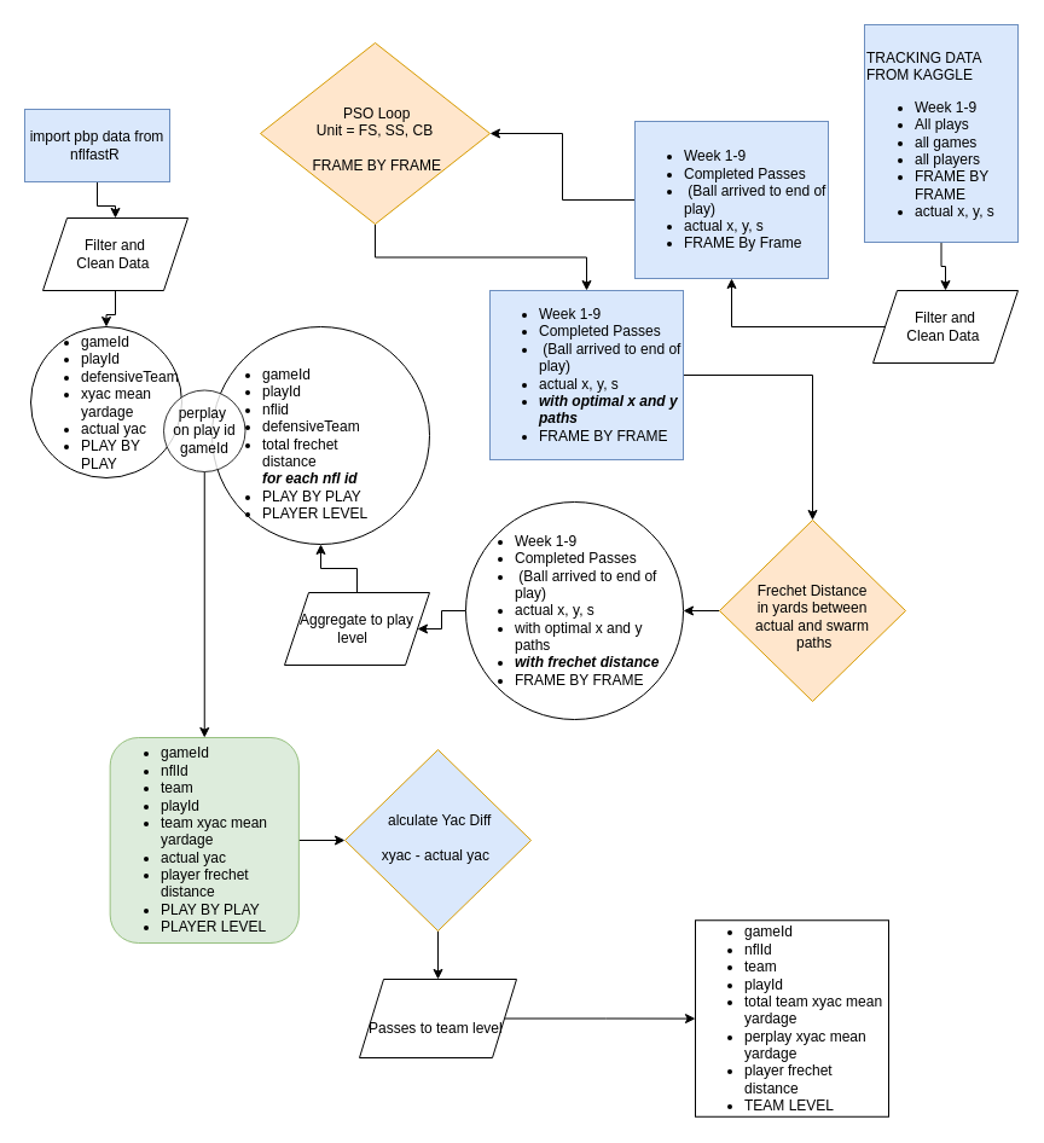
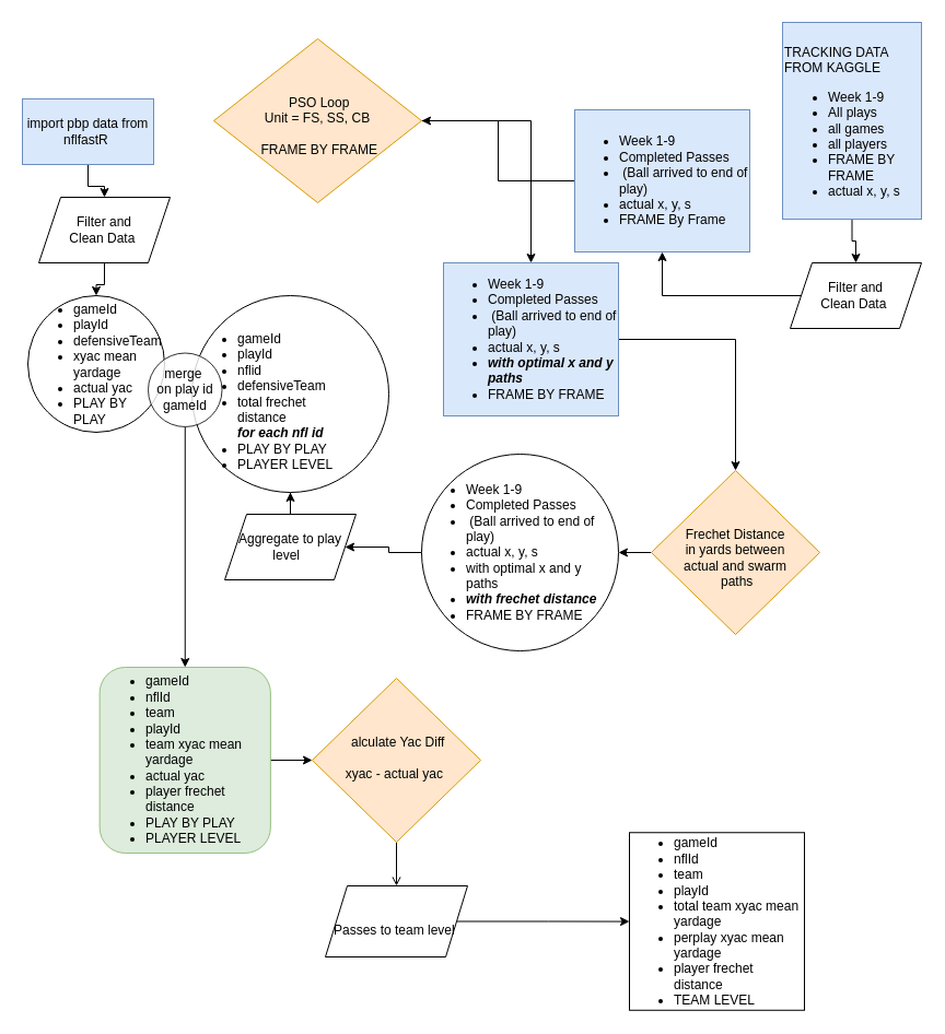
  <mxCell id="0" />
  <mxCell id="1" parent="0" />
  <mxCell id="2" value="" style="edgeStyle=orthogonalEdgeStyle;rounded=0;orthogonalLoop=1;jettySize=auto;html=1;" edge="1" parent="1" source="3" target="13"><mxGeometry relative="1" as="geometry" /></mxCell>
- <mxCell id="3" value="&lt;br&gt;&amp;nbsp;PSO Loop&lt;br&gt;Unit = FS, SS, CB&lt;br&gt;&lt;br&gt;&amp;nbsp;FRAME BY FRAME" style="rhombus;whiteSpace=wrap;html=1;shadow=0;fontFamily=Helvetica;fontSize=12;align=center;strokeWidth=1;spacing=6;spacingTop=-4;fillColor=#ffe6cc;strokeColor=#d79b00;" parent="1" vertex="1"><mxGeometry x="215" y="35" width="190" height="150" as="geometry" /></mxCell>
+ <mxCell id="3" value="&lt;br&gt;&amp;nbsp;PSO Loop&lt;br&gt;Unit = FS, SS, CB&lt;br&gt;&lt;br&gt;&amp;nbsp;FRAME BY FRAME" style="rhombus;whiteSpace=wrap;html=1;shadow=0;fontFamily=Helvetica;fontSize=12;align=center;strokeWidth=1;spacing=6;spacingTop=-4;fillColor=#ffe6cc;strokeColor=#d79b00;" parent="1" vertex="1"><mxGeometry x="195" y="35" width="190" height="150" as="geometry" /></mxCell>
  <mxCell id="4" value="" style="edgeStyle=orthogonalEdgeStyle;rounded=0;orthogonalLoop=1;jettySize=auto;html=1;" edge="1" parent="1" source="5" target="15"><mxGeometry relative="1" as="geometry" /></mxCell>
  <mxCell id="5" value="&lt;br&gt;Frechet Distance &lt;br&gt;in yards between &lt;br&gt;actual and swarm&lt;br&gt;&amp;nbsp;paths" style="rhombus;whiteSpace=wrap;html=1;shadow=0;fontFamily=Helvetica;fontSize=12;align=center;strokeWidth=1;spacing=6;spacingTop=-4;fillColor=#ffe6cc;strokeColor=#d79b00;" parent="1" vertex="1"><mxGeometry x="595" y="430" width="154" height="150" as="geometry" /></mxCell>
  <mxCell id="6" value="" style="edgeStyle=orthogonalEdgeStyle;rounded=0;orthogonalLoop=1;jettySize=auto;html=1;" edge="1" parent="1" source="7" target="9"><mxGeometry relative="1" as="geometry" /></mxCell>
  <mxCell id="7" value="&lt;br&gt;TRACKING DATA FROM KAGGLE&lt;br&gt;&lt;ul&gt;&lt;li style=&quot;&quot;&gt;Week 1-9&amp;nbsp;&lt;/li&gt;&lt;li style=&quot;&quot;&gt;All plays&amp;nbsp;&lt;/li&gt;&lt;li style=&quot;&quot;&gt;all games&amp;nbsp;&lt;/li&gt;&lt;li style=&quot;&quot;&gt;all players&lt;/li&gt;&lt;li style=&quot;&quot;&gt;FRAME BY FRAME&lt;/li&gt;&lt;li style=&quot;&quot;&gt;actual x, y, s&lt;/li&gt;&lt;/ul&gt;" style="rounded=0;whiteSpace=wrap;html=1;fillColor=#dae8fc;strokeColor=#6c8ebf;align=left;" vertex="1" parent="1"><mxGeometry x="715" y="20" width="127" height="180" as="geometry" /></mxCell>
  <mxCell id="8" value="" style="edgeStyle=orthogonalEdgeStyle;rounded=0;orthogonalLoop=1;jettySize=auto;html=1;" edge="1" parent="1" source="9" target="11"><mxGeometry relative="1" as="geometry" /></mxCell>
  <mxCell id="9" value="Filter and &lt;br&gt;Clean Data&amp;nbsp;" style="shape=parallelogram;perimeter=parallelogramPerimeter;whiteSpace=wrap;html=1;fixedSize=1;rounded=0;" vertex="1" parent="1"><mxGeometry x="722" y="240" width="120" height="60" as="geometry" /></mxCell>
  <mxCell id="10" value="" style="edgeStyle=orthogonalEdgeStyle;rounded=0;orthogonalLoop=1;jettySize=auto;html=1;" edge="1" parent="1" source="11" target="3"><mxGeometry relative="1" as="geometry" /></mxCell>
  <mxCell id="11" value="&lt;ul style=&quot;border-color: var(--border-color);&quot;&gt;&lt;li style=&quot;border-color: var(--border-color); text-align: left;&quot;&gt;Week 1-9&lt;/li&gt;&lt;li style=&quot;border-color: var(--border-color); text-align: left;&quot;&gt;Completed Passes&lt;/li&gt;&lt;li style=&quot;border-color: var(--border-color); text-align: left;&quot;&gt;&amp;nbsp;(Ball arrived to end of play)&lt;/li&gt;&lt;li style=&quot;border-color: var(--border-color); text-align: left;&quot;&gt;actual x, y, s&lt;/li&gt;&lt;li style=&quot;border-color: var(--border-color); text-align: left;&quot;&gt;FRAME By Frame&lt;/li&gt;&lt;/ul&gt;" style="rounded=0;whiteSpace=wrap;html=1;fillColor=#dae8fc;strokeColor=#6c8ebf;" vertex="1" parent="1"><mxGeometry x="525" y="100" width="160" height="130" as="geometry" /></mxCell>
  <mxCell id="12" value="" style="edgeStyle=orthogonalEdgeStyle;rounded=0;orthogonalLoop=1;jettySize=auto;html=1;" edge="1" parent="1" source="13" target="5"><mxGeometry relative="1" as="geometry" /></mxCell>
  <mxCell id="13" value="&lt;ul style=&quot;border-color: var(--border-color);&quot;&gt;&lt;li style=&quot;border-color: var(--border-color); text-align: left;&quot;&gt;Week 1-9&lt;/li&gt;&lt;li style=&quot;border-color: var(--border-color); text-align: left;&quot;&gt;Completed Passes&lt;/li&gt;&lt;li style=&quot;border-color: var(--border-color); text-align: left;&quot;&gt;&amp;nbsp;(Ball arrived to end of play)&lt;/li&gt;&lt;li style=&quot;border-color: var(--border-color); text-align: left;&quot;&gt;actual x, y, s&lt;/li&gt;&lt;li style=&quot;border-color: var(--border-color); text-align: left;&quot;&gt;&lt;b style=&quot;border-color: var(--border-color); background-color: initial;&quot;&gt;&lt;i style=&quot;border-color: var(--border-color);&quot;&gt;with optimal x and y paths&lt;/i&gt;&lt;/b&gt;&lt;/li&gt;&lt;li style=&quot;border-color: var(--border-color); text-align: left;&quot;&gt;FRAME BY FRAME&lt;/li&gt;&lt;/ul&gt;" style="rounded=0;whiteSpace=wrap;html=1;fillColor=#dae8fc;strokeColor=#6c8ebf;" vertex="1" parent="1"><mxGeometry x="405" y="240" width="160" height="140" as="geometry" /></mxCell>
  <mxCell id="14" value="" style="edgeStyle=orthogonalEdgeStyle;rounded=0;orthogonalLoop=1;jettySize=auto;html=1;" edge="1" parent="1" source="15" target="22"><mxGeometry relative="1" as="geometry" /></mxCell>
  <mxCell id="15" value="&lt;ul&gt;&lt;li style=&quot;text-align: left;&quot;&gt;Week 1-9&lt;/li&gt;&lt;li style=&quot;text-align: left;&quot;&gt;Completed Passes&lt;/li&gt;&lt;li style=&quot;text-align: left;&quot;&gt;&amp;nbsp;(Ball arrived to end of play)&lt;/li&gt;&lt;li style=&quot;border-color: var(--border-color); text-align: left;&quot;&gt;actual x, y, s&lt;/li&gt;&lt;li style=&quot;text-align: left;&quot;&gt;&lt;span style=&quot;background-color: initial; border-color: var(--border-color);&quot;&gt;&lt;span style=&quot;border-color: var(--border-color);&quot;&gt;with optimal x and y paths&lt;/span&gt;&lt;/span&gt;&lt;br&gt;&lt;/li&gt;&lt;li style=&quot;text-align: left;&quot;&gt;&lt;b style=&quot;border-color: var(--border-color);&quot;&gt;&lt;i style=&quot;border-color: var(--border-color);&quot;&gt;with frechet distance&amp;nbsp;&lt;/i&gt;&lt;/b&gt;&lt;/li&gt;&lt;li style=&quot;text-align: left;&quot;&gt;&lt;span style=&quot;background-color: initial;&quot;&gt;FRAME BY FRAME&lt;/span&gt;&lt;br&gt;&lt;/li&gt;&lt;/ul&gt;" style="ellipse;whiteSpace=wrap;html=1;aspect=fixed;" vertex="1" parent="1"><mxGeometry x="385" y="415" width="180" height="180" as="geometry" /></mxCell>
  <mxCell id="16" value="" style="edgeStyle=orthogonalEdgeStyle;rounded=0;orthogonalLoop=1;jettySize=auto;html=1;" edge="1" parent="1" source="17" target="18"><mxGeometry relative="1" as="geometry" /></mxCell>
  <mxCell id="17" value="Filter and &lt;br&gt;Clean Data&amp;nbsp;" style="shape=parallelogram;perimeter=parallelogramPerimeter;whiteSpace=wrap;html=1;fixedSize=1;rounded=0;" vertex="1" parent="1"><mxGeometry x="35" y="180" width="120" height="60" as="geometry" /></mxCell>
  <mxCell id="18" value="&lt;ul&gt;&lt;li&gt;gameId&lt;/li&gt;&lt;li&gt;playId&lt;/li&gt;&lt;li&gt;defensiveTeam&amp;nbsp;&lt;/li&gt;&lt;li&gt;xyac mean yardage&lt;/li&gt;&lt;li&gt;actual yac&amp;nbsp;&lt;/li&gt;&lt;li&gt;PLAY BY PLAY&amp;nbsp;&lt;/li&gt;&lt;/ul&gt;" style="ellipse;whiteSpace=wrap;html=1;aspect=fixed;align=left;" vertex="1" parent="1"><mxGeometry x="25" y="270" width="125" height="125" as="geometry" /></mxCell>
  <mxCell id="19" value="" style="edgeStyle=orthogonalEdgeStyle;rounded=0;orthogonalLoop=1;jettySize=auto;html=1;" edge="1" parent="1" source="20" target="17"><mxGeometry relative="1" as="geometry" /></mxCell>
  <mxCell id="20" value="import pbp data from nflfastR&amp;nbsp;" style="rounded=0;whiteSpace=wrap;html=1;fillColor=#dae8fc;strokeColor=#6c8ebf;" vertex="1" parent="1"><mxGeometry x="20" y="90" width="120" height="60" as="geometry" /></mxCell>
  <mxCell id="21" value="" style="edgeStyle=orthogonalEdgeStyle;rounded=0;orthogonalLoop=1;jettySize=auto;html=1;" edge="1" parent="1" source="22" target="23"><mxGeometry relative="1" as="geometry" /></mxCell>
- <mxCell id="22" value="Aggregate to play level&amp;nbsp;&amp;nbsp;" style="shape=parallelogram;perimeter=parallelogramPerimeter;whiteSpace=wrap;html=1;fixedSize=1;rounded=0;" vertex="1" parent="1"><mxGeometry x="235" y="490" width="120" height="60" as="geometry" /></mxCell>
+ <mxCell id="22" value="Aggregate to play level&amp;nbsp;&amp;nbsp;" style="shape=parallelogram;perimeter=parallelogramPerimeter;whiteSpace=wrap;html=1;fixedSize=1;rounded=0;" vertex="1" parent="1"><mxGeometry x="205" y="470" width="120" height="60" as="geometry" /></mxCell>
  <mxCell id="23" value="&lt;div&gt;&lt;br&gt;&lt;/div&gt;&lt;ul&gt;&lt;li&gt;gameId&lt;/li&gt;&lt;li&gt;playId&lt;/li&gt;&lt;li&gt;nflid&amp;nbsp;&lt;br&gt;&lt;/li&gt;&lt;li&gt;defensiveTeam&lt;/li&gt;&lt;li&gt;total frechet&amp;nbsp;&lt;br&gt;distance&amp;nbsp;&lt;br&gt;&lt;b style=&quot;background-color: initial;&quot;&gt;&lt;i&gt;for each nfl id&amp;nbsp;&lt;br&gt;&lt;/i&gt;&lt;/b&gt;&lt;/li&gt;&lt;li&gt;PLAY BY PLAY&amp;nbsp;&lt;/li&gt;&lt;li&gt;PLAYER LEVEL&amp;nbsp;&lt;/li&gt;&lt;/ul&gt;" style="ellipse;whiteSpace=wrap;html=1;aspect=fixed;align=left;" vertex="1" parent="1"><mxGeometry x="175" y="270" width="180" height="180" as="geometry" /></mxCell>
  <mxCell id="24" value="" style="edgeStyle=orthogonalEdgeStyle;rounded=0;orthogonalLoop=1;jettySize=auto;html=1;" edge="1" parent="1" source="25" target="27"><mxGeometry relative="1" as="geometry" /></mxCell>
- <mxCell id="25" value="perplay&amp;nbsp;&lt;br&gt;on play id&lt;br&gt;gameId" style="ellipse;whiteSpace=wrap;html=1;aspect=fixed;opacity=80;" vertex="1" parent="1"><mxGeometry x="135" y="322.5" width="67.5" height="67.5" as="geometry" /></mxCell>
+ <mxCell id="25" value="merge&amp;nbsp;&lt;br&gt;on play id&lt;br&gt;gameId" style="ellipse;whiteSpace=wrap;html=1;aspect=fixed;opacity=80;" vertex="1" parent="1"><mxGeometry x="135" y="322.5" width="67.5" height="67.5" as="geometry" /></mxCell>
  <mxCell id="26" value="" style="edgeStyle=orthogonalEdgeStyle;rounded=0;orthogonalLoop=1;jettySize=auto;html=1;" edge="1" parent="1" source="27" target="32"><mxGeometry relative="1" as="geometry" /></mxCell>
  <mxCell id="27" value="&lt;ul&gt;&lt;li&gt;gameId&lt;/li&gt;&lt;li&gt;nflId&lt;/li&gt;&lt;li&gt;team&lt;/li&gt;&lt;li&gt;playId&lt;/li&gt;&lt;li&gt;team xyac mean yardage&amp;nbsp;&lt;/li&gt;&lt;li style=&quot;border-color: var(--border-color);&quot;&gt;actual yac&amp;nbsp;&lt;/li&gt;&lt;li&gt;player frechet distance&amp;nbsp;&lt;/li&gt;&lt;li&gt;PLAY BY PLAY&amp;nbsp;&lt;/li&gt;&lt;li&gt;PLAYER LEVEL&amp;nbsp;&lt;/li&gt;&lt;/ul&gt;" style="rounded=1;whiteSpace=wrap;html=1;opacity=80;fillColor=#d5e8d4;strokeColor=#82b366;align=left;" vertex="1" parent="1"><mxGeometry x="90.63" y="610" width="156.25" height="170" as="geometry" /></mxCell>
  <mxCell id="28" value="" style="edgeStyle=orthogonalEdgeStyle;rounded=0;orthogonalLoop=1;jettySize=auto;html=1;" edge="1" parent="1" source="29" target="30"><mxGeometry relative="1" as="geometry" /></mxCell>
  <mxCell id="29" value="&lt;br&gt;Passes to team level&amp;nbsp;" style="shape=parallelogram;perimeter=parallelogramPerimeter;whiteSpace=wrap;html=1;fixedSize=1;rounded=0;" vertex="1" parent="1"><mxGeometry x="297" y="810" width="130" height="65" as="geometry" /></mxCell>
  <mxCell id="30" value="&lt;ul style=&quot;border-color: var(--border-color); text-align: left;&quot;&gt;&lt;li style=&quot;border-color: var(--border-color);&quot;&gt;gameId&lt;/li&gt;&lt;li style=&quot;border-color: var(--border-color);&quot;&gt;nflId&lt;/li&gt;&lt;li style=&quot;border-color: var(--border-color);&quot;&gt;team&lt;/li&gt;&lt;li style=&quot;border-color: var(--border-color);&quot;&gt;playId&lt;/li&gt;&lt;li style=&quot;border-color: var(--border-color);&quot;&gt;total team xyac mean yardage&amp;nbsp;&lt;/li&gt;&lt;li style=&quot;border-color: var(--border-color);&quot;&gt;perplay xyac mean yardage&lt;/li&gt;&lt;li style=&quot;border-color: var(--border-color);&quot;&gt;player frechet distance&amp;nbsp;&lt;/li&gt;&lt;li style=&quot;border-color: var(--border-color);&quot;&gt;&lt;span style=&quot;background-color: initial;&quot;&gt;TEAM LEVEL&amp;nbsp;&lt;/span&gt;&lt;br&gt;&lt;/li&gt;&lt;/ul&gt;" style="whiteSpace=wrap;html=1;rounded=0;" vertex="1" parent="1"><mxGeometry x="575" y="761.25" width="160" height="162.5" as="geometry" /></mxCell>
- <mxCell id="31" value="" style="edgeStyle=orthogonalEdgeStyle;rounded=0;orthogonalLoop=1;jettySize=auto;html=1;" edge="1" parent="1" source="32" target="29"><mxGeometry relative="1" as="geometry" /></mxCell>
- <mxCell id="32" value="&amp;nbsp;alculate Yac Diff&lt;br&gt;&lt;br&gt;xyac - actual yac&amp;nbsp;" style="rhombus;whiteSpace=wrap;html=1;shadow=0;fontFamily=Helvetica;fontSize=12;align=center;strokeWidth=1;spacing=6;spacingTop=-4;fillColor=#dae8fc;strokeColor=#d79b00;" vertex="1" parent="1"><mxGeometry x="285" y="620" width="154" height="150" as="geometry" /></mxCell>
+ <mxCell id="31" value="" style="edgeStyle=orthogonalEdgeStyle;rounded=0;orthogonalLoop=1;jettySize=auto;html=1;endArrow=open;" edge="1" parent="1" source="32" target="29"><mxGeometry relative="1" as="geometry" /></mxCell>
+ <mxCell id="32" value="&amp;nbsp;alculate Yac Diff&lt;br&gt;&lt;br&gt;xyac - actual yac&amp;nbsp;" style="rhombus;whiteSpace=wrap;html=1;shadow=0;fontFamily=Helvetica;fontSize=12;align=center;strokeWidth=1;spacing=6;spacingTop=-4;fillColor=#ffe6cc;strokeColor=#d79b00;" vertex="1" parent="1"><mxGeometry x="285" y="620" width="154" height="150" as="geometry" /></mxCell>
